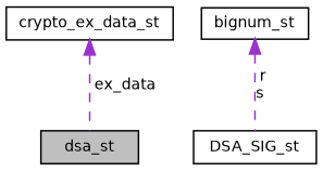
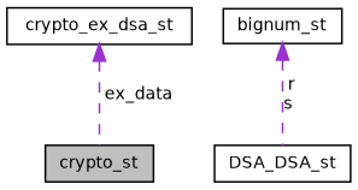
  digraph {
    node [color=black fillcolor=white fontname=Helvetica fontsize=10 shape=record style=filled]
    edge [color=darkorchid3 dir=back fontname=Helvetica fontsize=10 labelfontname=Helvetica labelfontsize=10 style=dashed]
-   n1 [fillcolor=grey75 fontcolor=black height=0.2 label=dsa_st width=0.4]
-   n2 [height=0.2 label=DSA_SIG_st width=0.4]
+   n1 [fillcolor=grey75 fontcolor=black height=0.2 label=crypto_st width=0.4]
+   n2 [height=0.2 label=DSA_DSA_st width=0.4]
    n3 [height=0.2 label=bignum_st width=0.4]
-   n4 [height=0.2 label=crypto_ex_data_st width=0.4]
+   n4 [height=0.2 label=crypto_ex_dsa_st width=0.4]
    n3 -> n2 [label=" r\ns"]
    n4 -> n1 [label=" ex_data"]
  }
